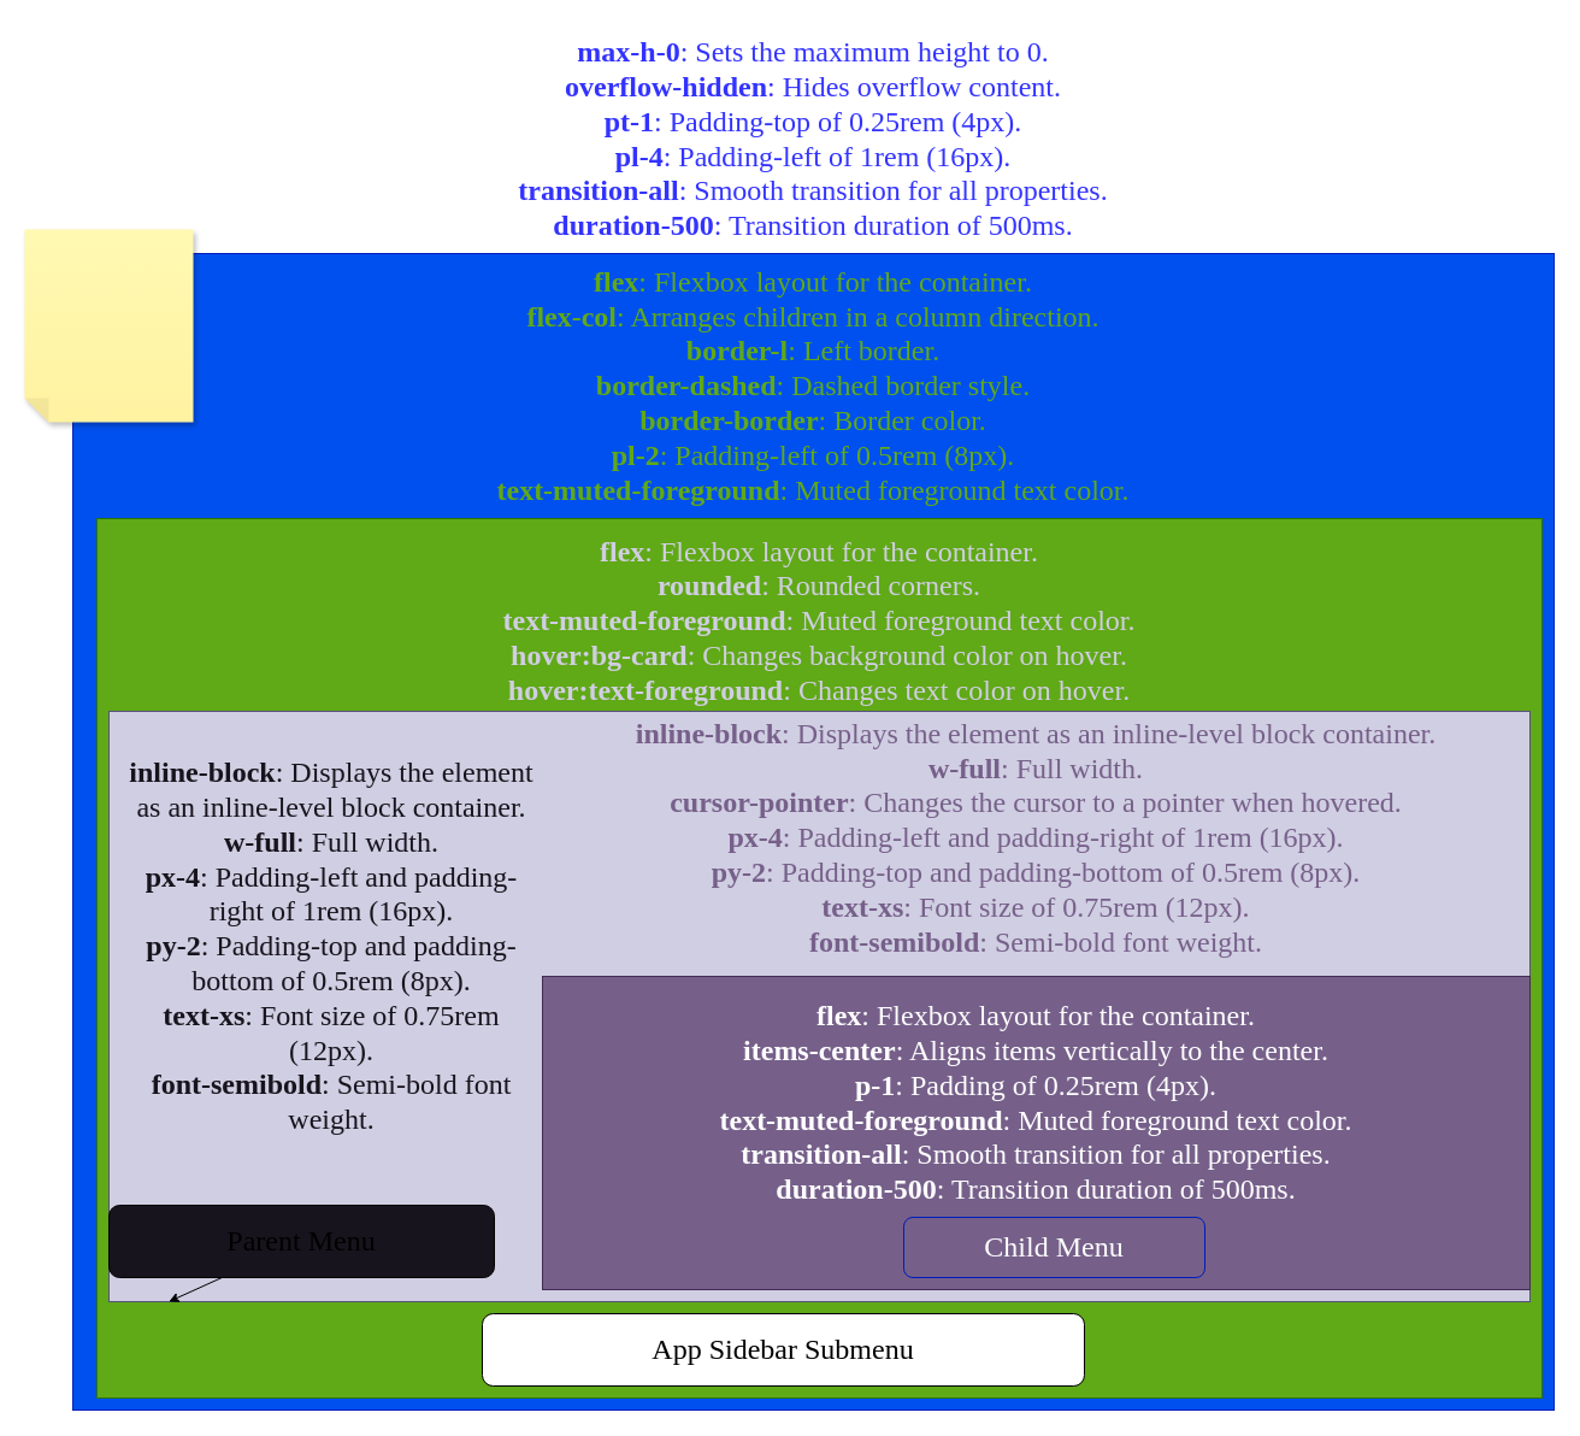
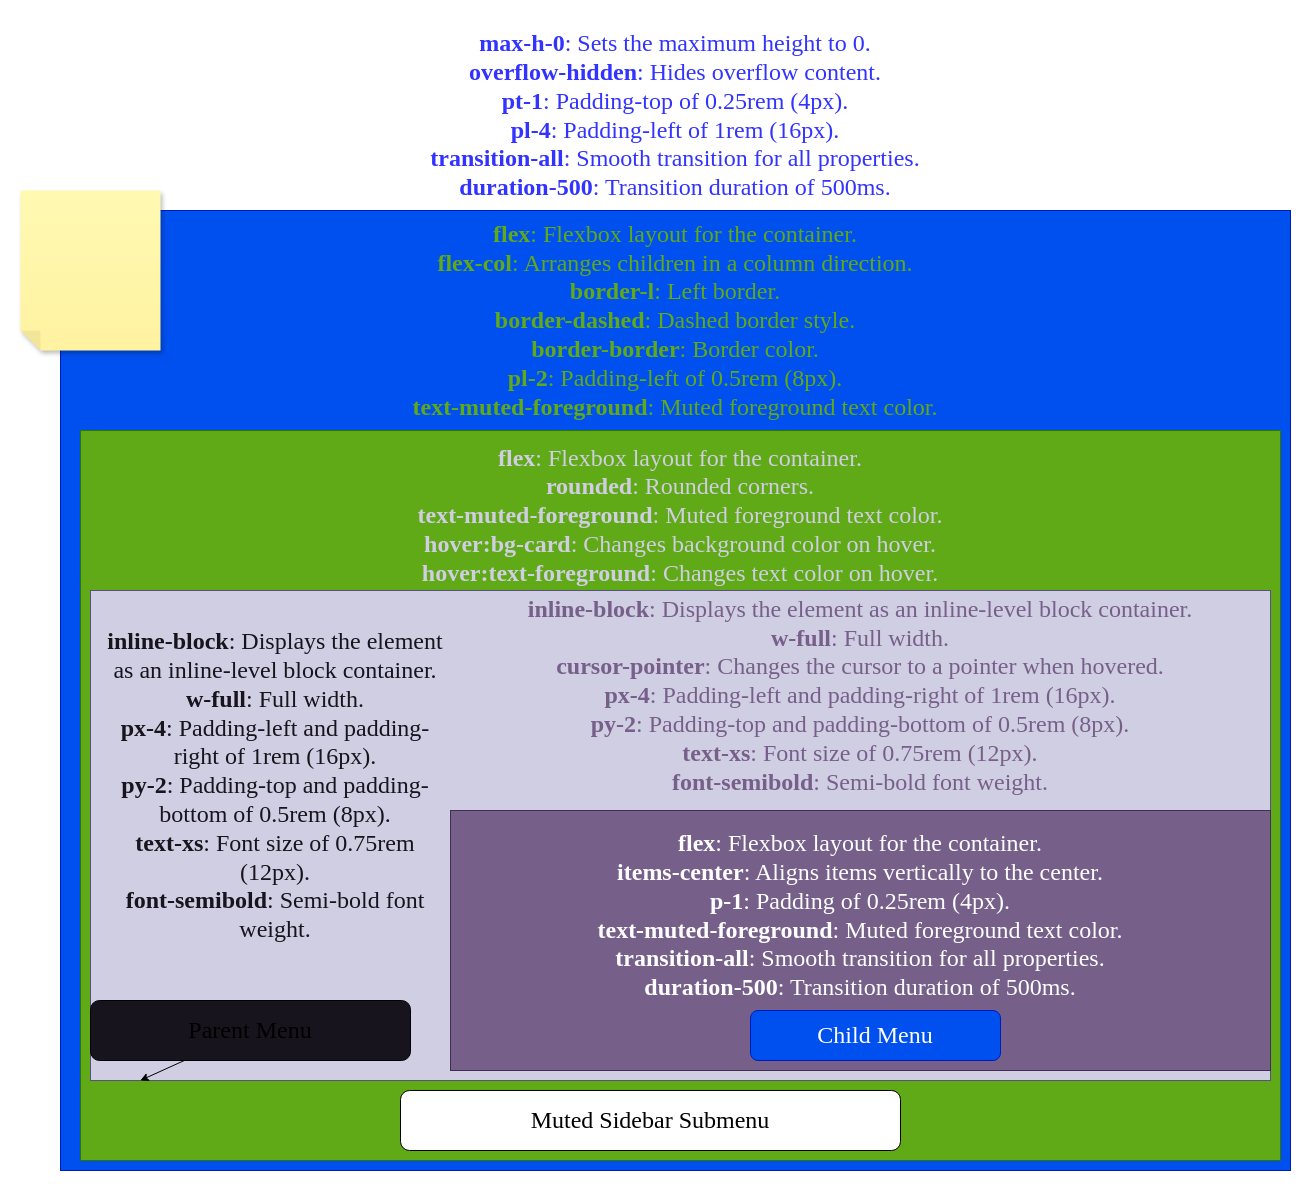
  <mxCell id="0" />
  <mxCell id="1" parent="0" />
  <mxCell id="2" value="" style="rounded=0;whiteSpace=wrap;html=1;fontColor=#ffffff;fillColor=#0050ef;strokeColor=#001DBC;" parent="1" vertex="1"><mxGeometry y="210" width="1230" height="960" as="geometry" x="60" /></mxCell>
  <mxCell id="3" value="&lt;strong&gt;max-h-0&lt;/strong&gt;: Sets the maximum height to 0.&lt;br&gt;&lt;strong&gt;overflow-hidden&lt;/strong&gt;: Hides overflow content.&lt;br&gt;&lt;strong&gt;pt-1&lt;/strong&gt;: Padding-top of 0.25rem (4px).&lt;br&gt;&lt;strong style=&quot;background-color: initial;&quot;&gt;pl-4&lt;/strong&gt;&lt;span style=&quot;background-color: initial;&quot;&gt;: Padding-left of 1rem (16px).&lt;br&gt;&lt;/span&gt;&lt;strong&gt;transition-all&lt;/strong&gt;: Smooth transition for all properties.&lt;br&gt;&lt;strong&gt;duration-500&lt;/strong&gt;: Transition duration of 500ms." style="text;html=1;strokeColor=none;fillColor=none;align=center;verticalAlign=middle;whiteSpace=wrap;rounded=0;fontFamily=Comic Sans MS;fontSize=24;fontColor=#3333FF;" parent="1" vertex="1"><mxGeometry width="1230" height="190" as="geometry" x="60" y="20" /></mxCell>
  <mxCell id="4" value="" style="rounded=0;whiteSpace=wrap;html=1;fontFamily=Comic Sans MS;fontSize=24;fontColor=#ffffff;fillColor=#60a917;strokeColor=#2D7600;" parent="1" vertex="1"><mxGeometry x="80" y="430" width="1200" height="730" as="geometry" /></mxCell>
  <mxCell id="5" value="&lt;strong&gt;flex&lt;/strong&gt;: Flexbox layout for the container.&lt;br&gt;&lt;strong&gt;flex-col&lt;/strong&gt;: Arranges children in a column direction.&lt;br&gt;&lt;strong&gt;border-l&lt;/strong&gt;: Left border.&lt;br&gt;&lt;strong&gt;border-dashed&lt;/strong&gt;: Dashed border style.&lt;br&gt;&lt;strong&gt;border-border&lt;/strong&gt;: Border color.&lt;br&gt;&lt;strong&gt;pl-2&lt;/strong&gt;: Padding-left of 0.5rem (8px).&lt;br&gt;&lt;strong&gt;text-muted-foreground&lt;/strong&gt;: Muted foreground text color." style="text;html=1;strokeColor=none;fillColor=none;align=center;verticalAlign=middle;whiteSpace=wrap;rounded=0;fontFamily=Comic Sans MS;fontSize=24;fontColor=#60A917;" parent="1" vertex="1"><mxGeometry y="220" width="1230" height="200" as="geometry" x="60" /></mxCell>
- <mxCell id="6" value="App Sidebar Submenu" style="rounded=1;whiteSpace=wrap;html=1;fontFamily=Comic Sans MS;fontSize=24;" parent="1" vertex="1"><mxGeometry x="400" y="1090" width="500" height="60" as="geometry" /></mxCell>
+ <mxCell id="6" value="Muted Sidebar Submenu" style="rounded=1;whiteSpace=wrap;html=1;fontFamily=Comic Sans MS;fontSize=24;" parent="1" vertex="1"><mxGeometry x="400" y="1090" width="500" height="60" as="geometry" /></mxCell>
  <mxCell id="7" value="" style="rounded=0;whiteSpace=wrap;html=1;fontFamily=Comic Sans MS;fontSize=24;fillColor=#D0CEE2;strokeColor=#56517e;" parent="1" vertex="1"><mxGeometry x="90" y="590" width="1180" height="490" as="geometry" /></mxCell>
  <mxCell id="8" value="&lt;strong&gt;flex&lt;/strong&gt;: Flexbox layout for the container.&lt;br&gt;&lt;strong&gt;rounded&lt;/strong&gt;: Rounded corners.&lt;br&gt;&lt;strong&gt;text-muted-foreground&lt;/strong&gt;: Muted foreground text color.&lt;br&gt;&lt;strong&gt;hover:bg-card&lt;/strong&gt;: Changes background color on hover.&lt;br&gt;&lt;strong&gt;hover:text-foreground&lt;/strong&gt;: Changes text color on hover." style="text;html=1;strokeColor=none;fillColor=none;align=center;verticalAlign=middle;whiteSpace=wrap;rounded=0;fontFamily=Comic Sans MS;fontSize=24;fontColor=#D0CEE2;" parent="1" vertex="1"><mxGeometry x="80" y="440" width="1200" height="150" as="geometry" /></mxCell>
  <mxCell id="9" style="edgeStyle=none;html=1;fontFamily=Comic Sans MS;fontSize=24;fontColor=#D0CEE2;" parent="1" source="10" target="7" edge="1"><mxGeometry relative="1" as="geometry" /></mxCell>
  <mxCell id="10" value="Parent Menu" style="rounded=1;whiteSpace=wrap;html=1;fontFamily=Comic Sans MS;fontSize=24;fillColor=#18141D;" parent="1" vertex="1"><mxGeometry x="90" y="1000" width="320" height="60" as="geometry" /></mxCell>
  <mxCell id="11" value="&lt;strong&gt;inline-block&lt;/strong&gt;: Displays the element as an inline-level block container.&lt;br&gt;&lt;strong&gt;w-full&lt;/strong&gt;: Full width.&lt;br&gt;&lt;strong&gt;px-4&lt;/strong&gt;: Padding-left and padding-right of 1rem (16px).&lt;br&gt;&lt;strong&gt;py-2&lt;/strong&gt;: Padding-top and padding-bottom of 0.5rem (8px).&lt;br&gt;&lt;strong&gt;text-xs&lt;/strong&gt;: Font size of 0.75rem (12px).&lt;br&gt;&lt;strong&gt;font-semibold&lt;/strong&gt;: Semi-bold font weight." style="text;html=1;strokeColor=none;fillColor=none;align=center;verticalAlign=middle;whiteSpace=wrap;rounded=0;fontFamily=Comic Sans MS;fontSize=24;fontColor=#18141D;" parent="1" vertex="1"><mxGeometry x="100" y="600" width="350" height="370" as="geometry" /></mxCell>
  <mxCell id="12" value="" style="rounded=0;whiteSpace=wrap;html=1;fontFamily=Comic Sans MS;fontSize=24;fontColor=#ffffff;fillColor=#76608a;strokeColor=#432D57;" parent="1" vertex="1"><mxGeometry x="450" y="810" width="820" height="260" as="geometry" /></mxCell>
- <mxCell id="13" value="Child Menu" style="rounded=1;whiteSpace=wrap;html=1;fontFamily=Comic Sans MS;fontSize=24;fontColor=#ffffff;fillColor=#76608a;strokeColor=#001DBC;" parent="1" vertex="1"><mxGeometry x="750" y="1010" width="250" height="50" as="geometry" /></mxCell>
+ <mxCell id="13" value="Child Menu" style="rounded=1;whiteSpace=wrap;html=1;fontFamily=Comic Sans MS;fontSize=24;fontColor=#ffffff;fillColor=#0050ef;strokeColor=#001DBC;" parent="1" vertex="1"><mxGeometry x="750" y="1010" width="250" height="50" as="geometry" /></mxCell>
  <mxCell id="14" value="&lt;strong style=&quot;&quot;&gt;inline-block&lt;/strong&gt;: Displays the element as an inline-level block container.&lt;br style=&quot;&quot;&gt;&lt;strong style=&quot;&quot;&gt;w-full&lt;/strong&gt;: Full width.&lt;br&gt;&lt;strong&gt;cursor-pointer&lt;/strong&gt;: Changes the cursor to a pointer when hovered.&lt;br style=&quot;&quot;&gt;&lt;strong style=&quot;&quot;&gt;px-4&lt;/strong&gt;: Padding-left and padding-right of 1rem (16px).&lt;br style=&quot;&quot;&gt;&lt;strong style=&quot;&quot;&gt;py-2&lt;/strong&gt;: Padding-top and padding-bottom of 0.5rem (8px).&lt;br style=&quot;&quot;&gt;&lt;strong style=&quot;&quot;&gt;text-xs&lt;/strong&gt;: Font size of 0.75rem (12px).&lt;br style=&quot;&quot;&gt;&lt;strong style=&quot;&quot;&gt;font-semibold&lt;/strong&gt;: Semi-bold font weight." style="text;html=1;strokeColor=none;fillColor=none;align=center;verticalAlign=middle;whiteSpace=wrap;rounded=0;fontFamily=Comic Sans MS;fontSize=24;fontColor=#76608A;" parent="1" vertex="1"><mxGeometry x="460" y="590" width="800" height="210" as="geometry" /></mxCell>
  <mxCell id="15" value="&lt;strong&gt;flex&lt;/strong&gt;: Flexbox layout for the container.&lt;br&gt;&lt;strong&gt;items-center&lt;/strong&gt;: Aligns items vertically to the center.&lt;br&gt;&lt;strong&gt;p-1&lt;/strong&gt;: Padding of 0.25rem (4px).&lt;br&gt;&lt;strong&gt;text-muted-foreground&lt;/strong&gt;: Muted foreground text color.&lt;br&gt;&lt;strong&gt;transition-all&lt;/strong&gt;: Smooth transition for all properties.&lt;br&gt;&lt;strong&gt;duration-500&lt;/strong&gt;: Transition duration of 500ms." style="text;html=1;strokeColor=none;fillColor=none;align=center;verticalAlign=middle;whiteSpace=wrap;rounded=0;fontFamily=Comic Sans MS;fontSize=24;fontColor=#FFFFFF;" parent="1" vertex="1"><mxGeometry x="460" y="820" width="800" height="190" as="geometry" /></mxCell>
  <mxCell id="16" value="" style="shape=note;whiteSpace=wrap;html=1;backgroundOutline=1;fontColor=#000000;darkOpacity=0.05;fillColor=#FFF9B2;strokeColor=none;fillStyle=solid;direction=west;gradientDirection=north;gradientColor=#FFF2A1;shadow=1;size=20;pointerEvents=1;" vertex="1" parent="1"><mxGeometry x="20" y="190" width="140" height="160" as="geometry" /></mxCell>
